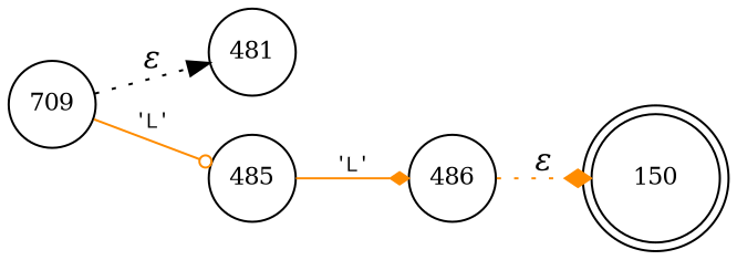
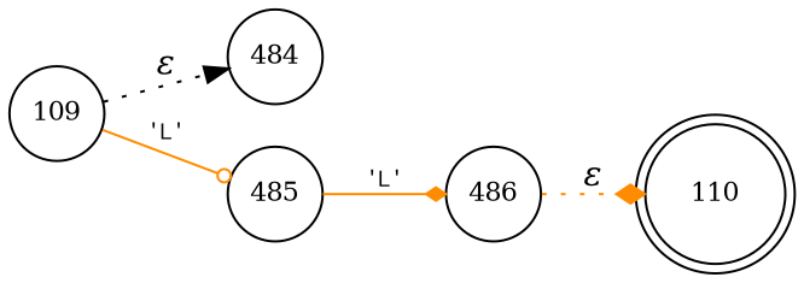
  digraph {
    rankdir=LR
    node [fixedsize=true fontsize=11 shape=circle peripheries=1]
    edge [arrowhead=diamond color=darkorange fontname=Courier style=solid]
-   n1 [label=150 shape=doublecircle width=.6 peripheries=""]
-   n2 [label=481 width=.55]
+   n1 [label=110 shape=doublecircle width=.6 peripheries=""]
+   n2 [label=484 width=.55]
    n3 [label=485 width=.55]
    n4 [label=486 width=.55]
-   n5 [label=709 width=.55]
+   n5 [label=109 width=.55]
    n3 -> n4 [arrowsize=.7 fontsize=11 label="'L'"]
    n4 -> n1 [fontname="Times-Italic" label="&epsilon;" style=dotted]
    n5 -> n2 [arrowhead=normal color=black fontname="Times-Italic" label="&epsilon;" style=dotted]
    n5 -> n3 [arrowhead=odot arrowsize=.7 fontsize=11 label="'L'"]
  }
